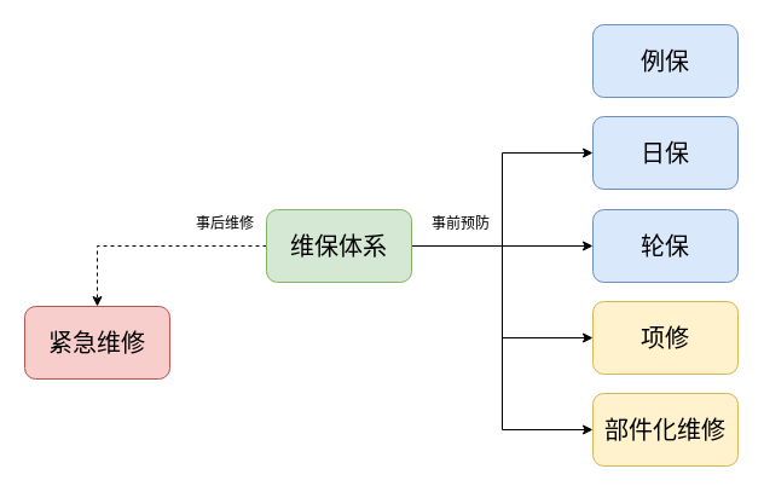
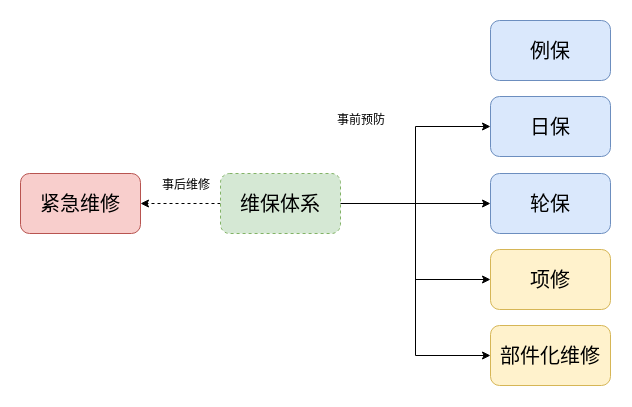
  <mxCell id="0" />
  <mxCell id="1" parent="0" />
  <mxCell id="2" style="edgeStyle=orthogonalEdgeStyle;rounded=0;orthogonalLoop=1;jettySize=auto;html=1;exitX=1;exitY=0.5;exitDx=0;exitDy=0;entryX=0;entryY=0.5;entryDx=0;entryDy=0;fontSize=20;" parent="1" source="7" target="9" edge="1"><mxGeometry relative="1" as="geometry" /></mxCell>
  <mxCell id="3" style="edgeStyle=orthogonalEdgeStyle;rounded=0;orthogonalLoop=1;jettySize=auto;html=1;exitX=1;exitY=0.5;exitDx=0;exitDy=0;entryX=0;entryY=0.5;entryDx=0;entryDy=0;fontSize=20;" parent="1" source="7" target="10" edge="1"><mxGeometry relative="1" as="geometry" /></mxCell>
  <mxCell id="4" style="edgeStyle=orthogonalEdgeStyle;rounded=0;orthogonalLoop=1;jettySize=auto;html=1;exitX=1;exitY=0.5;exitDx=0;exitDy=0;entryX=0;entryY=0.5;entryDx=0;entryDy=0;fontSize=20;" parent="1" source="7" target="11" edge="1"><mxGeometry relative="1" as="geometry" /></mxCell>
  <mxCell id="5" style="edgeStyle=orthogonalEdgeStyle;rounded=0;orthogonalLoop=1;jettySize=auto;html=1;exitX=1;exitY=0.5;exitDx=0;exitDy=0;entryX=0;entryY=0.5;entryDx=0;entryDy=0;fontSize=20;" parent="1" source="7" target="12" edge="1"><mxGeometry relative="1" as="geometry" /></mxCell>
  <mxCell id="6" value="" style="edgeStyle=orthogonalEdgeStyle;rounded=0;orthogonalLoop=1;jettySize=auto;html=1;dashed=1;" edge="1" parent="1" source="7" target="13"><mxGeometry relative="1" as="geometry" /></mxCell>
- <mxCell id="7" value="维保体系" style="rounded=1;whiteSpace=wrap;html=1;fillColor=#d5e8d4;strokeColor=#82b366;fontSize=20;" parent="1" vertex="1"><mxGeometry x="220" y="173" width="120" height="60" as="geometry" /></mxCell>
+ <mxCell id="7" value="维保体系" style="rounded=1;whiteSpace=wrap;html=1;fillColor=#d5e8d4;strokeColor=#82b366;fontSize=20;dashed=1;" parent="1" vertex="1"><mxGeometry x="220" y="173" width="120" height="60" as="geometry" /></mxCell>
  <mxCell id="8" value="例保" style="rounded=1;whiteSpace=wrap;html=1;fillColor=#dae8fc;strokeColor=#6c8ebf;fontSize=20;" parent="1" vertex="1"><mxGeometry x="490" y="20" width="120" height="60" as="geometry" /></mxCell>
  <mxCell id="9" value="日保" style="rounded=1;whiteSpace=wrap;html=1;fillColor=#dae8fc;strokeColor=#6c8ebf;fontSize=20;" parent="1" vertex="1"><mxGeometry x="490" y="96" width="120" height="60" as="geometry" /></mxCell>
  <mxCell id="10" value="轮保" style="rounded=1;whiteSpace=wrap;html=1;fillColor=#dae8fc;strokeColor=#6c8ebf;fontSize=20;" parent="1" vertex="1"><mxGeometry x="490" y="173" width="120" height="60" as="geometry" /></mxCell>
  <mxCell id="11" value="项修" style="rounded=1;whiteSpace=wrap;html=1;fillColor=#fff2cc;strokeColor=#d6b656;fontSize=20;" parent="1" vertex="1"><mxGeometry x="490" y="249" width="120" height="60" as="geometry" /></mxCell>
  <mxCell id="12" value="部件化维修" style="rounded=1;whiteSpace=wrap;html=1;fillColor=#fff2cc;strokeColor=#d6b656;fontSize=20;" parent="1" vertex="1"><mxGeometry x="490" y="325" width="120" height="60" as="geometry" /></mxCell>
- <mxCell id="13" value="紧急维修" style="whiteSpace=wrap;html=1;fontSize=20;fillColor=#f8cecc;strokeColor=#b85450;rounded=1;" vertex="1" parent="1"><mxGeometry x="20" y="253" width="120" height="60" as="geometry" /></mxCell>
+ <mxCell id="13" value="紧急维修" style="whiteSpace=wrap;html=1;fontSize=20;fillColor=#f8cecc;strokeColor=#b85450;rounded=1;" vertex="1" parent="1"><mxGeometry x="20" y="173" width="120" height="60" as="geometry" /></mxCell>
  <mxCell id="14" value="事后维修" style="text;html=1;align=center;verticalAlign=middle;whiteSpace=wrap;rounded=0;" vertex="1" parent="1"><mxGeometry x="156" y="170" width="60" height="30" as="geometry" /></mxCell>
- <mxCell id="15" value="事前预防" style="text;html=1;align=center;verticalAlign=middle;whiteSpace=wrap;rounded=0;" vertex="1" parent="1"><mxGeometry x="351" y="170" width="60" height="30" as="geometry" /></mxCell>
+ <mxCell id="15" value="事前预防" style="text;html=1;align=center;verticalAlign=middle;whiteSpace=wrap;rounded=0;" vertex="1" parent="1"><mxGeometry x="331" y="105" width="60" height="30" as="geometry" /></mxCell>
